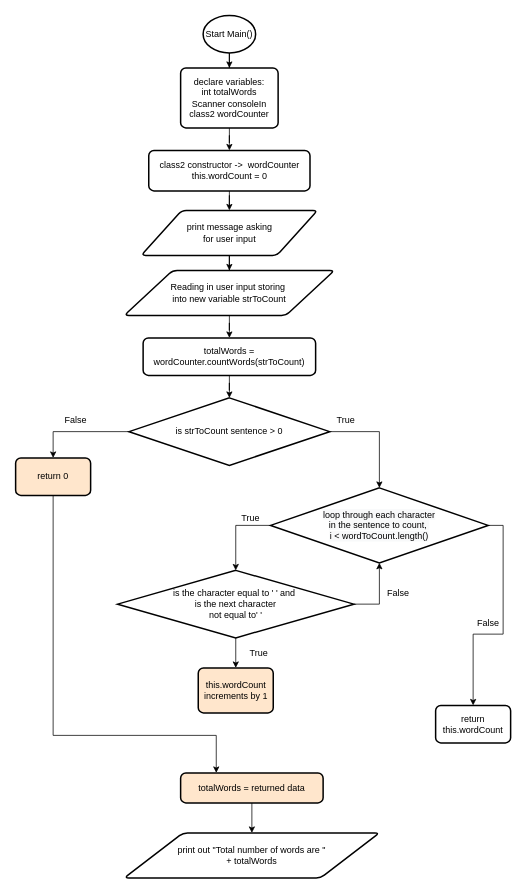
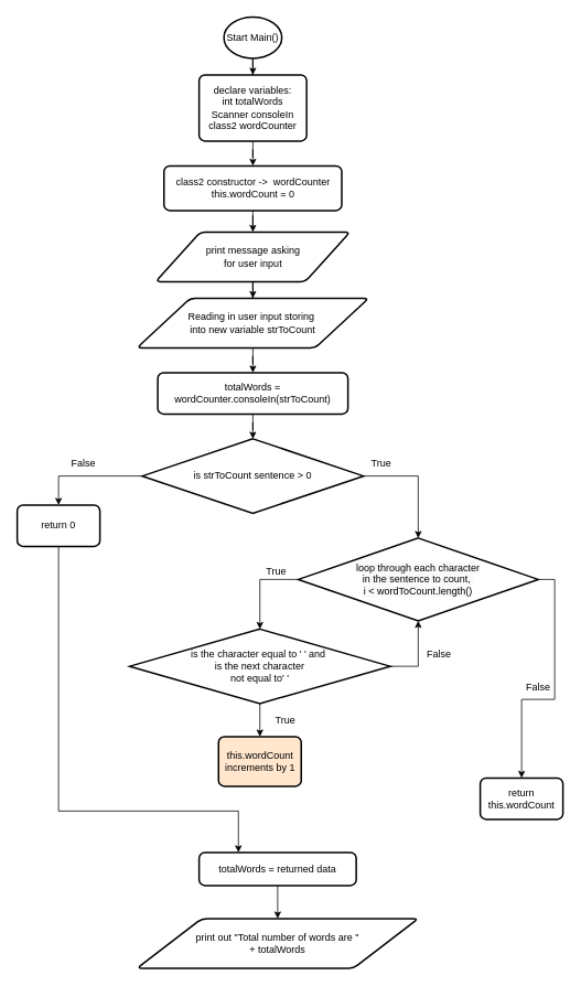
  <mxCell id="0" />
  <mxCell id="1" parent="0" />
  <mxCell id="2" value="" style="edgeStyle=orthogonalEdgeStyle;rounded=0;orthogonalLoop=1;jettySize=auto;html=1;" edge="1" parent="1" source="3" target="7"><mxGeometry relative="1" as="geometry" /></mxCell>
  <mxCell id="3" value="declare variables:&lt;br&gt;int totalWords&lt;br&gt;Scanner consoleIn&lt;br&gt;class2 wordCounter" style="rounded=1;whiteSpace=wrap;html=1;absoluteArcSize=1;arcSize=14;strokeWidth=2;" vertex="1" parent="1"><mxGeometry x="240" y="90" width="130" height="80" as="geometry" /></mxCell>
  <mxCell id="4" style="edgeStyle=orthogonalEdgeStyle;rounded=0;orthogonalLoop=1;jettySize=auto;html=1;" edge="1" parent="1" source="5" target="11"><mxGeometry relative="1" as="geometry" /></mxCell>
  <mxCell id="5" value="print message asking &lt;br&gt;for user input" style="shape=parallelogram;html=1;strokeWidth=2;perimeter=parallelogramPerimeter;whiteSpace=wrap;rounded=1;arcSize=12;size=0.23;" vertex="1" parent="1"><mxGeometry x="187.5" y="280" width="235" height="60" as="geometry" /></mxCell>
  <mxCell id="6" style="edgeStyle=orthogonalEdgeStyle;rounded=0;orthogonalLoop=1;jettySize=auto;html=1;entryX=0.5;entryY=0;entryDx=0;entryDy=0;" edge="1" parent="1" source="7" target="5"><mxGeometry relative="1" as="geometry" /></mxCell>
  <mxCell id="7" value="class2 constructor -&amp;gt;&amp;nbsp; wordCounter&lt;br&gt;this.wordCount = 0" style="rounded=1;whiteSpace=wrap;html=1;absoluteArcSize=1;arcSize=14;strokeWidth=2;" vertex="1" parent="1"><mxGeometry x="197.5" y="200" width="215" height="54" as="geometry" /></mxCell>
  <mxCell id="8" value="" style="edgeStyle=orthogonalEdgeStyle;rounded=0;orthogonalLoop=1;jettySize=auto;html=1;" edge="1" parent="1" source="9" target="3"><mxGeometry relative="1" as="geometry" /></mxCell>
  <mxCell id="9" value="Start Main()" style="strokeWidth=2;html=1;shape=mxgraph.flowchart.start_1;whiteSpace=wrap;" vertex="1" parent="1"><mxGeometry x="270" y="20" width="70" height="50" as="geometry" /></mxCell>
  <mxCell id="10" style="edgeStyle=orthogonalEdgeStyle;rounded=0;orthogonalLoop=1;jettySize=auto;html=1;" edge="1" parent="1" source="11" target="13"><mxGeometry relative="1" as="geometry" /></mxCell>
  <mxCell id="11" value="Reading in user input storing&amp;nbsp;&lt;br&gt;into new variable strToCount" style="shape=parallelogram;html=1;strokeWidth=2;perimeter=parallelogramPerimeter;whiteSpace=wrap;rounded=1;arcSize=12;size=0.23;" vertex="1" parent="1"><mxGeometry x="165" y="360" width="280" height="60" as="geometry" /></mxCell>
  <mxCell id="12" style="edgeStyle=orthogonalEdgeStyle;rounded=0;orthogonalLoop=1;jettySize=auto;html=1;entryX=0.5;entryY=0;entryDx=0;entryDy=0;entryPerimeter=0;" edge="1" parent="1" source="13" target="16"><mxGeometry relative="1" as="geometry" /></mxCell>
- <mxCell id="13" value="totalWords = wordCounter.countWords(strToCount)" style="rounded=1;whiteSpace=wrap;html=1;absoluteArcSize=1;arcSize=14;strokeWidth=2;" vertex="1" parent="1"><mxGeometry x="190" y="450" width="230" height="50" as="geometry" /></mxCell>
+ <mxCell id="13" value="totalWords = wordCounter.consoleIn(strToCount)" style="rounded=1;whiteSpace=wrap;html=1;absoluteArcSize=1;arcSize=14;strokeWidth=2;" vertex="1" parent="1"><mxGeometry x="190" y="450" width="230" height="50" as="geometry" /></mxCell>
  <mxCell id="14" style="edgeStyle=orthogonalEdgeStyle;rounded=0;orthogonalLoop=1;jettySize=auto;html=1;entryX=0.5;entryY=0;entryDx=0;entryDy=0;" edge="1" parent="1" source="16" target="18"><mxGeometry relative="1" as="geometry" /></mxCell>
  <mxCell id="15" style="edgeStyle=orthogonalEdgeStyle;rounded=0;orthogonalLoop=1;jettySize=auto;html=1;entryX=0.5;entryY=0;entryDx=0;entryDy=0;entryPerimeter=0;exitX=1;exitY=0.5;exitDx=0;exitDy=0;exitPerimeter=0;" edge="1" parent="1" source="16" target="25"><mxGeometry relative="1" as="geometry" /></mxCell>
  <mxCell id="16" value="is strToCount sentence &amp;gt; 0" style="strokeWidth=2;html=1;shape=mxgraph.flowchart.decision;whiteSpace=wrap;" vertex="1" parent="1"><mxGeometry x="171.25" y="530" width="267.5" height="90" as="geometry" /></mxCell>
  <mxCell id="17" style="rounded=0;orthogonalLoop=1;jettySize=auto;html=1;entryX=0.25;entryY=0;entryDx=0;entryDy=0;edgeStyle=orthogonalEdgeStyle;exitX=0.5;exitY=1;exitDx=0;exitDy=0;" edge="1" parent="1" source="18" target="28"><mxGeometry relative="1" as="geometry"><Array as="points"><mxPoint x="70" y="980" /><mxPoint x="287" y="980" /></Array></mxGeometry></mxCell>
- <mxCell id="18" value="return 0" style="rounded=1;whiteSpace=wrap;html=1;absoluteArcSize=1;arcSize=14;strokeWidth=2;fillColor=#ffe6cc;" vertex="1" parent="1"><mxGeometry x="20" y="610" width="100" height="50" as="geometry" /></mxCell>
+ <mxCell id="18" value="return 0" style="rounded=1;whiteSpace=wrap;html=1;absoluteArcSize=1;arcSize=14;strokeWidth=2;" vertex="1" parent="1"><mxGeometry x="20" y="610" width="100" height="50" as="geometry" /></mxCell>
  <mxCell id="19" style="edgeStyle=orthogonalEdgeStyle;rounded=0;orthogonalLoop=1;jettySize=auto;html=1;entryX=0.5;entryY=1;entryDx=0;entryDy=0;entryPerimeter=0;exitX=1;exitY=0.5;exitDx=0;exitDy=0;exitPerimeter=0;" edge="1" parent="1" source="21" target="25"><mxGeometry relative="1" as="geometry" /></mxCell>
  <mxCell id="20" style="edgeStyle=orthogonalEdgeStyle;rounded=0;orthogonalLoop=1;jettySize=auto;html=1;" edge="1" parent="1" source="21" target="22"><mxGeometry relative="1" as="geometry" /></mxCell>
  <mxCell id="21" value="is the character equal to ' ' and&amp;nbsp;&lt;br&gt;is the next character &lt;br&gt;not equal to' '" style="strokeWidth=2;html=1;shape=mxgraph.flowchart.decision;whiteSpace=wrap;" vertex="1" parent="1"><mxGeometry x="156" y="760" width="315" height="90" as="geometry" /></mxCell>
  <mxCell id="22" value="this.wordCount increments by 1" style="rounded=1;whiteSpace=wrap;html=1;absoluteArcSize=1;arcSize=14;strokeWidth=2;fillColor=#ffe6cc;" vertex="1" parent="1"><mxGeometry x="263.5" y="890" width="100" height="60" as="geometry" /></mxCell>
  <mxCell id="23" style="edgeStyle=orthogonalEdgeStyle;rounded=0;orthogonalLoop=1;jettySize=auto;html=1;entryX=0.5;entryY=0;entryDx=0;entryDy=0;entryPerimeter=0;exitX=0;exitY=0.5;exitDx=0;exitDy=0;exitPerimeter=0;" edge="1" parent="1" source="25" target="21"><mxGeometry relative="1" as="geometry" /></mxCell>
  <mxCell id="24" style="edgeStyle=orthogonalEdgeStyle;rounded=0;orthogonalLoop=1;jettySize=auto;html=1;entryX=0.5;entryY=0;entryDx=0;entryDy=0;exitX=1;exitY=0.5;exitDx=0;exitDy=0;exitPerimeter=0;" edge="1" parent="1" source="25" target="26"><mxGeometry relative="1" as="geometry" /></mxCell>
  <mxCell id="25" value="&lt;span style=&quot;color: rgb(0 , 0 , 0) ; font-family: &amp;#34;helvetica&amp;#34; ; font-size: 12px ; font-style: normal ; font-weight: 400 ; letter-spacing: normal ; text-align: center ; text-indent: 0px ; text-transform: none ; word-spacing: 0px ; background-color: rgb(248 , 249 , 250) ; display: inline ; float: none&quot;&gt;loop through each character &lt;br&gt;in the sentence to count,&amp;nbsp;&lt;br&gt;i &amp;lt; wordToCount.length()&lt;br&gt;&lt;/span&gt;" style="strokeWidth=2;html=1;shape=mxgraph.flowchart.decision;whiteSpace=wrap;" vertex="1" parent="1"><mxGeometry x="360" y="650" width="290" height="100" as="geometry" /></mxCell>
  <mxCell id="26" value="return this.wordCount" style="rounded=1;whiteSpace=wrap;html=1;absoluteArcSize=1;arcSize=14;strokeWidth=2;" vertex="1" parent="1"><mxGeometry x="580" y="940" width="100" height="50" as="geometry" /></mxCell>
  <mxCell id="27" value="" style="edgeStyle=orthogonalEdgeStyle;rounded=0;orthogonalLoop=1;jettySize=auto;html=1;" edge="1" parent="1" source="28" target="29"><mxGeometry relative="1" as="geometry" /></mxCell>
- <mxCell id="28" value="totalWords = returned data" style="rounded=1;whiteSpace=wrap;html=1;absoluteArcSize=1;arcSize=14;strokeWidth=2;fillColor=#ffe6cc;" vertex="1" parent="1"><mxGeometry x="240" y="1030" width="190" height="40" as="geometry" /></mxCell>
+ <mxCell id="28" value="totalWords = returned data" style="rounded=1;whiteSpace=wrap;html=1;absoluteArcSize=1;arcSize=14;strokeWidth=2;" vertex="1" parent="1"><mxGeometry x="240" y="1030" width="190" height="40" as="geometry" /></mxCell>
  <mxCell id="29" value="print out &quot;Total number of words are &quot; &lt;br&gt;+ totalWords" style="shape=parallelogram;html=1;strokeWidth=2;perimeter=parallelogramPerimeter;whiteSpace=wrap;rounded=1;arcSize=12;size=0.23;" vertex="1" parent="1"><mxGeometry x="165" y="1110" width="340" height="60" as="geometry" /></mxCell>
  <mxCell id="30" value="False" style="text;html=1;align=center;verticalAlign=middle;resizable=0;points=[];autosize=1;" vertex="1" parent="1"><mxGeometry x="80" y="550" width="40" height="20" as="geometry" /></mxCell>
  <mxCell id="31" value="True" style="text;html=1;align=center;verticalAlign=middle;resizable=0;points=[];autosize=1;" vertex="1" parent="1"><mxGeometry x="440" y="550" width="40" height="20" as="geometry" /></mxCell>
  <mxCell id="32" value="True" style="text;html=1;align=center;verticalAlign=middle;resizable=0;points=[];autosize=1;" vertex="1" parent="1"><mxGeometry x="313" y="680" width="40" height="20" as="geometry" /></mxCell>
  <mxCell id="33" value="True" style="text;html=1;align=center;verticalAlign=middle;resizable=0;points=[];autosize=1;" vertex="1" parent="1"><mxGeometry x="323.5" y="860" width="40" height="20" as="geometry" /></mxCell>
  <mxCell id="34" value="False" style="text;html=1;align=center;verticalAlign=middle;resizable=0;points=[];autosize=1;" vertex="1" parent="1"><mxGeometry x="510" y="780" width="40" height="20" as="geometry" /></mxCell>
  <mxCell id="35" value="False" style="text;html=1;align=center;verticalAlign=middle;resizable=0;points=[];autosize=1;" vertex="1" parent="1"><mxGeometry x="630" y="820" width="40" height="20" as="geometry" /></mxCell>
